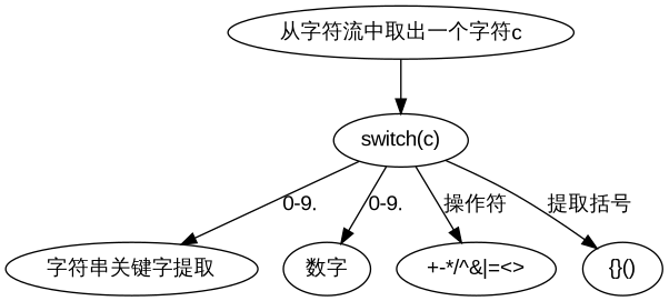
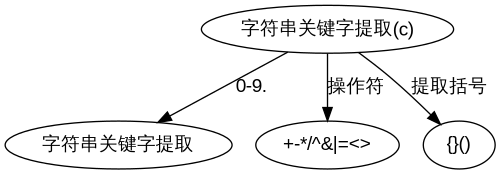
  digraph {
    fontname="Liberation Sans"
    node [fontname="Liberation Sans"]
    edge [fontname="Liberation Sans"]
-   n1 [label="从字符流中取出一个字符c"]
-   n2 [label="switch(c)"]
+   n2 [label="字符串关键字提取(c)"]
    n3 [label="字符串关键字提取"]
-   n4 [label="数字"]
    n5 [label="+-*/^&|=<>"]
    n6 [label="{}()"]
-   n1 -> n2
    n2 -> n3 [label="0-9."]
-   n2 -> n4 [label="0-9."]
    n2 -> n5 [label="操作符"]
    n2 -> n6 [label="提取括号"]
  }
